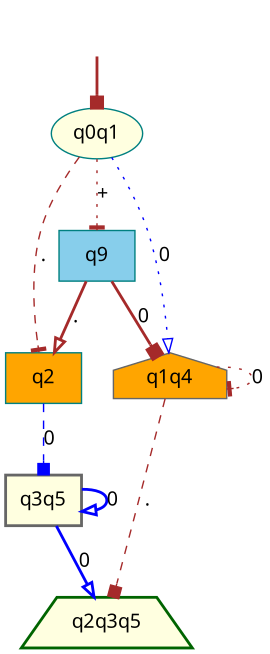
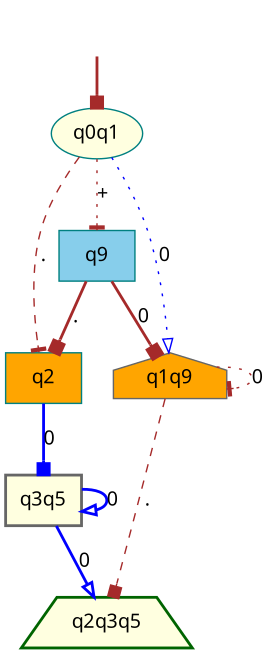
  digraph {
    fontname="Noto Sans"
    rankdir=TB
    node [fontname="Noto Sans" style=filled color=teal fillcolor=lightyellow shape=box]
    edge [arrowhead=box color=brown fontname="Noto Sans" style=bold]
    _invisible [style=invis color="" fillcolor="" shape=""]
    q0q1 [shape=ellipse]
    q2 [fillcolor=orange]
-   q1q4 [color=gray40 fillcolor=orange shape=house]
+   q1q4 [color=gray40 fillcolor=orange shape=house label=q1q9]
    n5 [fillcolor=skyblue label=q9]
    q3q5 [color=gray40 penwidth=2]
    q2q3q5 [color=darkgreen penwidth=2 shape=trapezium]
    _invisible -> q0q1
    q0q1 -> q2 [arrowhead=tee label="." style=dashed]
    q0q1 -> q1q4 [arrowhead=onormal color=blue label=0 style=dotted]
    q0q1 -> n5 [arrowhead=tee label="+" style=dotted]
-   q2 -> q3q5 [color=blue label=0 style=dashed]
+   q2 -> q3q5 [color=blue label=0]
    q1q4 -> q1q4 [arrowhead=tee label=0 style=dotted]
    q1q4 -> q2q3q5 [label="." style=dashed]
-   n5 -> q2 [arrowhead=onormal label="."]
+   n5 -> q2 [label="."]
    n5 -> q1q4 [label=0]
    q3q5 -> q3q5 [arrowhead=onormal color=blue label=0]
    q3q5 -> q2q3q5 [arrowhead=onormal color=blue label=0]
  }
